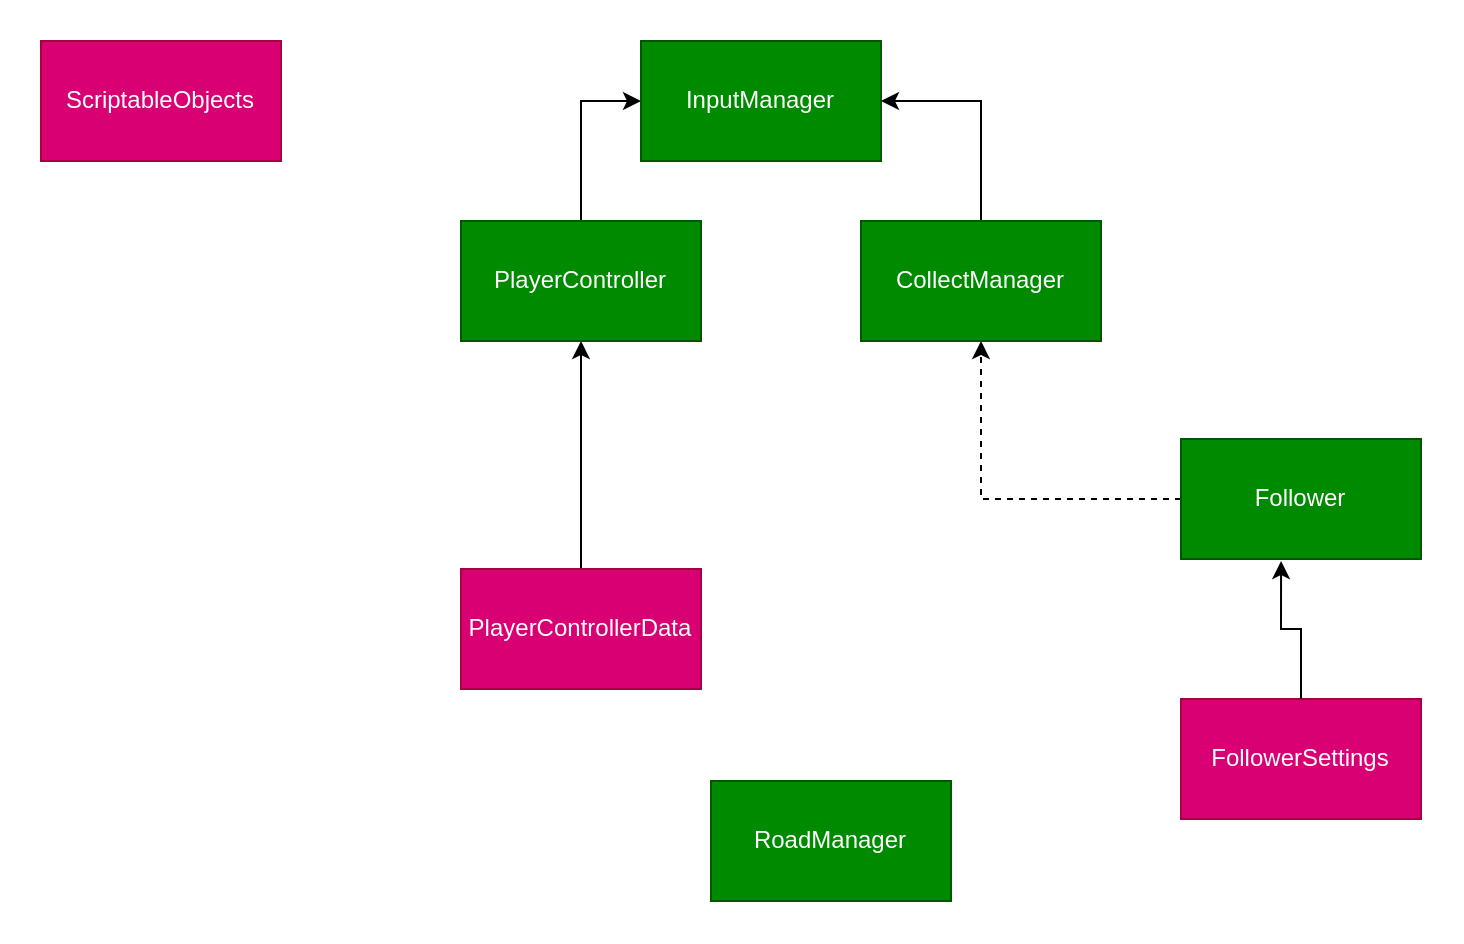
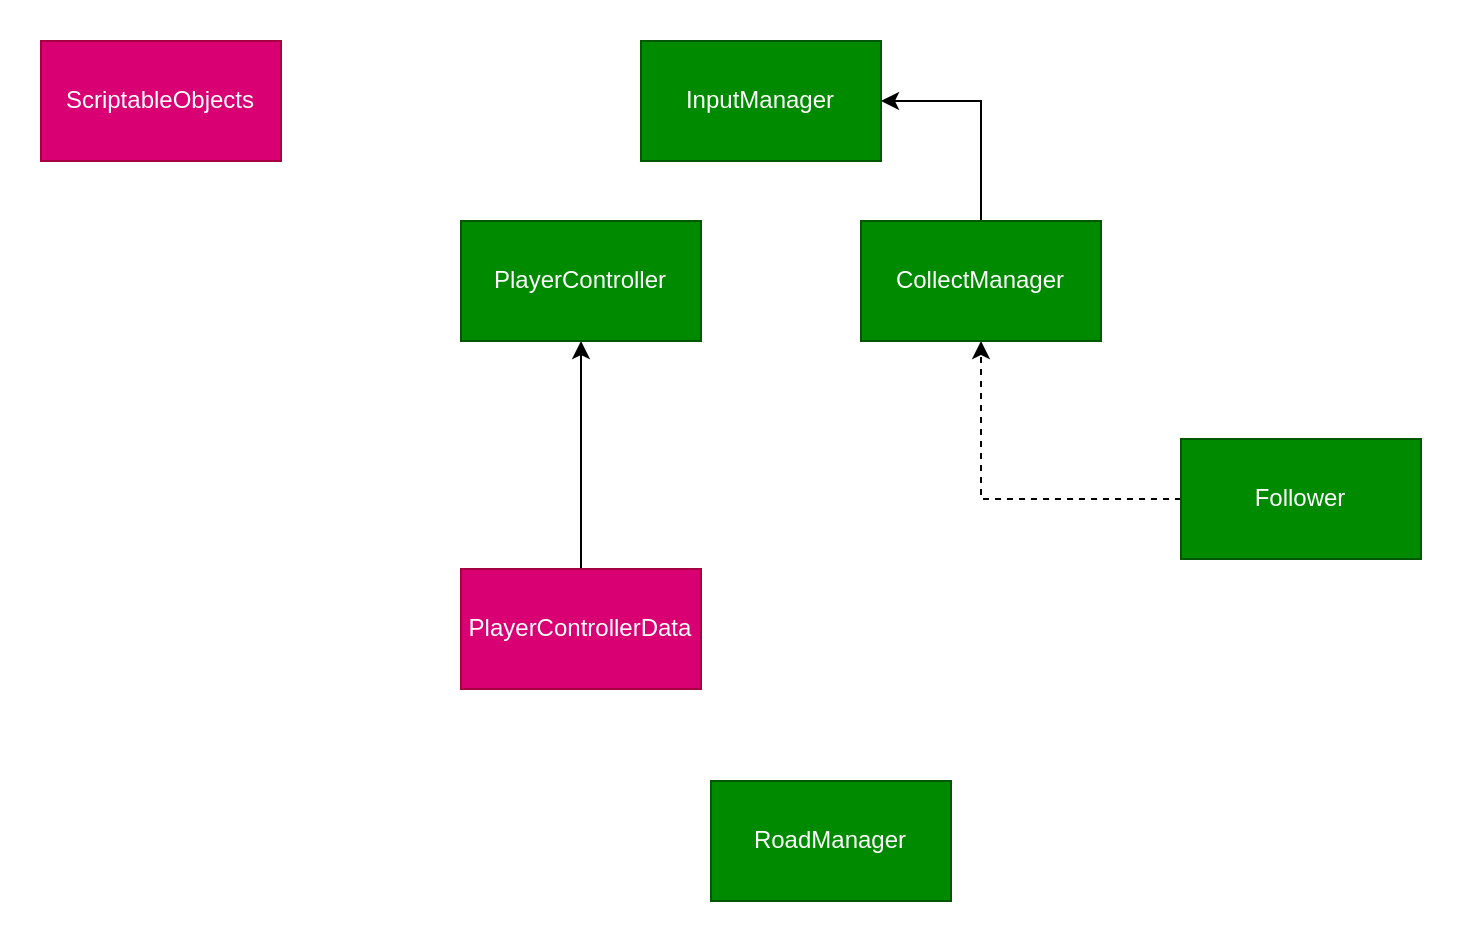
  <mxCell id="0" />
  <mxCell id="1" parent="0" />
- <mxCell id="2" value="FollowerSettings" style="rounded=0;whiteSpace=wrap;html=1;fillColor=#d80073;fontColor=#ffffff;strokeColor=#A50040;" vertex="1" parent="1"><mxGeometry x="590" y="349" width="120" height="60" as="geometry" /></mxCell>
  <mxCell id="3" style="edgeStyle=orthogonalEdgeStyle;rounded=0;orthogonalLoop=1;jettySize=auto;html=1;entryX=0.5;entryY=1;entryDx=0;entryDy=0;dashed=1;" edge="1" parent="1" source="4" target="13"><mxGeometry relative="1" as="geometry" /></mxCell>
  <mxCell id="4" value="Follower" style="rounded=0;whiteSpace=wrap;html=1;fillColor=#008a00;fontColor=#ffffff;strokeColor=#005700;" vertex="1" parent="1"><mxGeometry x="590" y="219" width="120" height="60" as="geometry" /></mxCell>
  <mxCell id="5" value="ScriptableObjects" style="rounded=0;whiteSpace=wrap;html=1;fillColor=#d80073;fontColor=#ffffff;strokeColor=#A50040;" vertex="1" parent="1"><mxGeometry x="20" y="20" width="120" height="60" as="geometry" /></mxCell>
- <mxCell id="6" style="edgeStyle=orthogonalEdgeStyle;rounded=0;orthogonalLoop=1;jettySize=auto;html=1;entryX=0.417;entryY=1.017;entryDx=0;entryDy=0;entryPerimeter=0;" edge="1" parent="1" source="2" target="4"><mxGeometry relative="1" as="geometry" /></mxCell>
  <mxCell id="7" style="edgeStyle=orthogonalEdgeStyle;rounded=0;orthogonalLoop=1;jettySize=auto;html=1;entryX=0.5;entryY=1;entryDx=0;entryDy=0;" edge="1" parent="1" source="8" target="10"><mxGeometry relative="1" as="geometry" /></mxCell>
  <mxCell id="8" value="PlayerControllerData" style="rounded=0;whiteSpace=wrap;html=1;fillColor=#d80073;fontColor=#ffffff;strokeColor=#A50040;" vertex="1" parent="1"><mxGeometry x="230" y="284" width="120" height="60" as="geometry" /></mxCell>
- <mxCell id="9" style="edgeStyle=orthogonalEdgeStyle;rounded=0;orthogonalLoop=1;jettySize=auto;html=1;entryX=0;entryY=0.5;entryDx=0;entryDy=0;" edge="1" parent="1" source="10" target="11"><mxGeometry relative="1" as="geometry" /></mxCell>
  <mxCell id="10" value="PlayerController" style="rounded=0;whiteSpace=wrap;html=1;fillColor=#008a00;fontColor=#ffffff;strokeColor=#005700;" vertex="1" parent="1"><mxGeometry x="230" y="110" width="120" height="60" as="geometry" /></mxCell>
  <mxCell id="11" value="InputManager" style="rounded=0;whiteSpace=wrap;html=1;fillColor=#008a00;fontColor=#ffffff;strokeColor=#005700;" vertex="1" parent="1"><mxGeometry x="320" y="20" width="120" height="60" as="geometry" /></mxCell>
  <mxCell id="12" style="edgeStyle=orthogonalEdgeStyle;rounded=0;orthogonalLoop=1;jettySize=auto;html=1;entryX=1;entryY=0.5;entryDx=0;entryDy=0;" edge="1" parent="1" source="13" target="11"><mxGeometry relative="1" as="geometry" /></mxCell>
  <mxCell id="13" value="CollectManager" style="rounded=0;whiteSpace=wrap;html=1;fillColor=#008a00;fontColor=#ffffff;strokeColor=#005700;" vertex="1" parent="1"><mxGeometry x="430" y="110" width="120" height="60" as="geometry" /></mxCell>
  <mxCell id="14" value="RoadManager" style="rounded=0;whiteSpace=wrap;html=1;fillColor=#008a00;fontColor=#ffffff;strokeColor=#005700;" vertex="1" parent="1"><mxGeometry x="355" y="390" width="120" height="60" as="geometry" /></mxCell>
